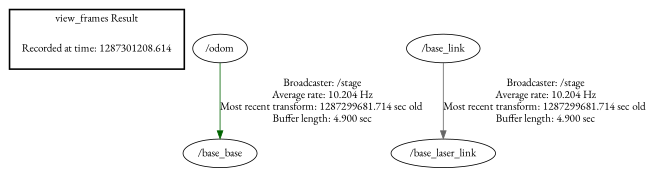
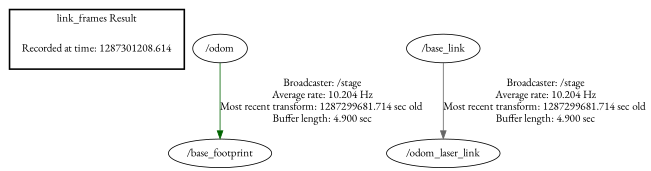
  digraph {
    fontname="EB Garamond"
    node [fontname="EB Garamond"]
    edge [fontname="EB Garamond"]
    "Recorded at time: 1287301208.614" [shape=plaintext]
    "/odom"
-   "/base_footprint" [label="/base_base"]
+   "/base_footprint"
    "/base_link"
-   "/base_laser_link"
+   "/base_laser_link" [label="/odom_laser_link"]
    subgraph cluster_1 {
      color=black
-     label="view_frames Result"
+     label="link_frames Result"
      style=bold
      "Recorded at time: 1287301208.614"
    }
    "/odom" -> "/base_footprint" [color=darkgreen label="Broadcaster: /stage\nAverage rate: 10.204 Hz\nMost recent transform: 1287299681.714 sec old \nBuffer length: 4.900 sec\n"]
    "/base_link" -> "/base_laser_link" [color=gray40 label="Broadcaster: /stage\nAverage rate: 10.204 Hz\nMost recent transform: 1287299681.714 sec old \nBuffer length: 4.900 sec\n"]
  }
